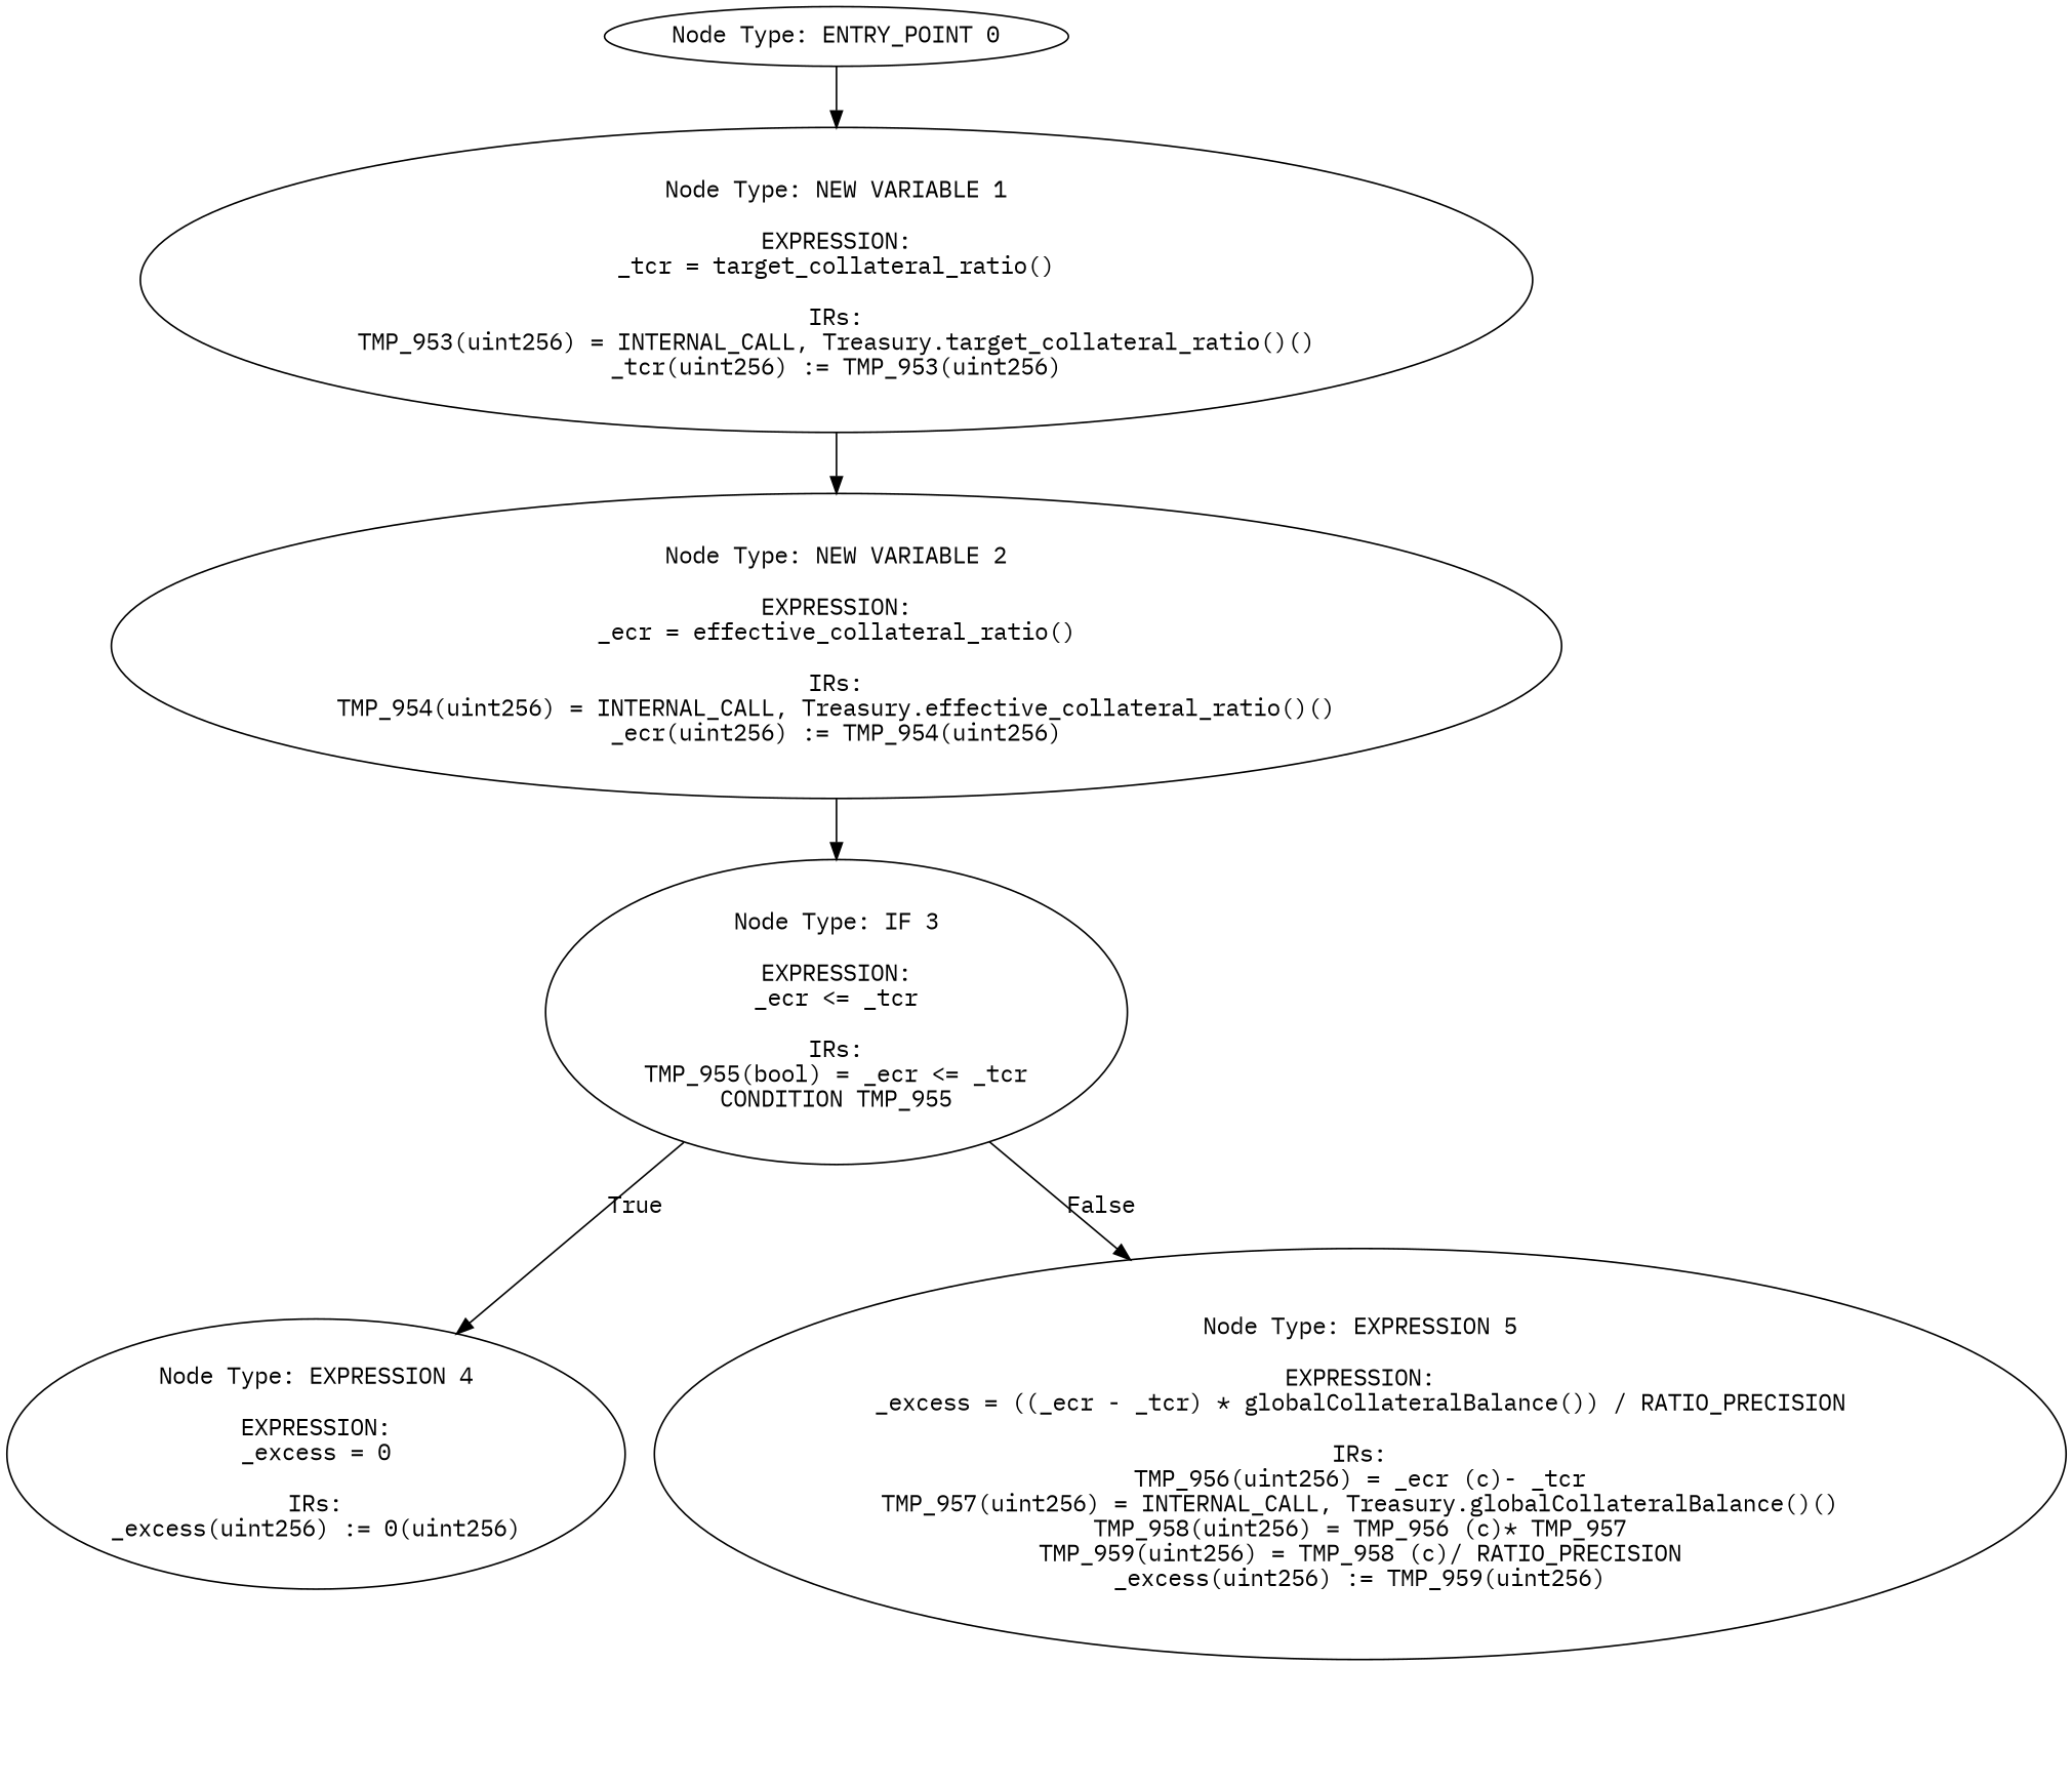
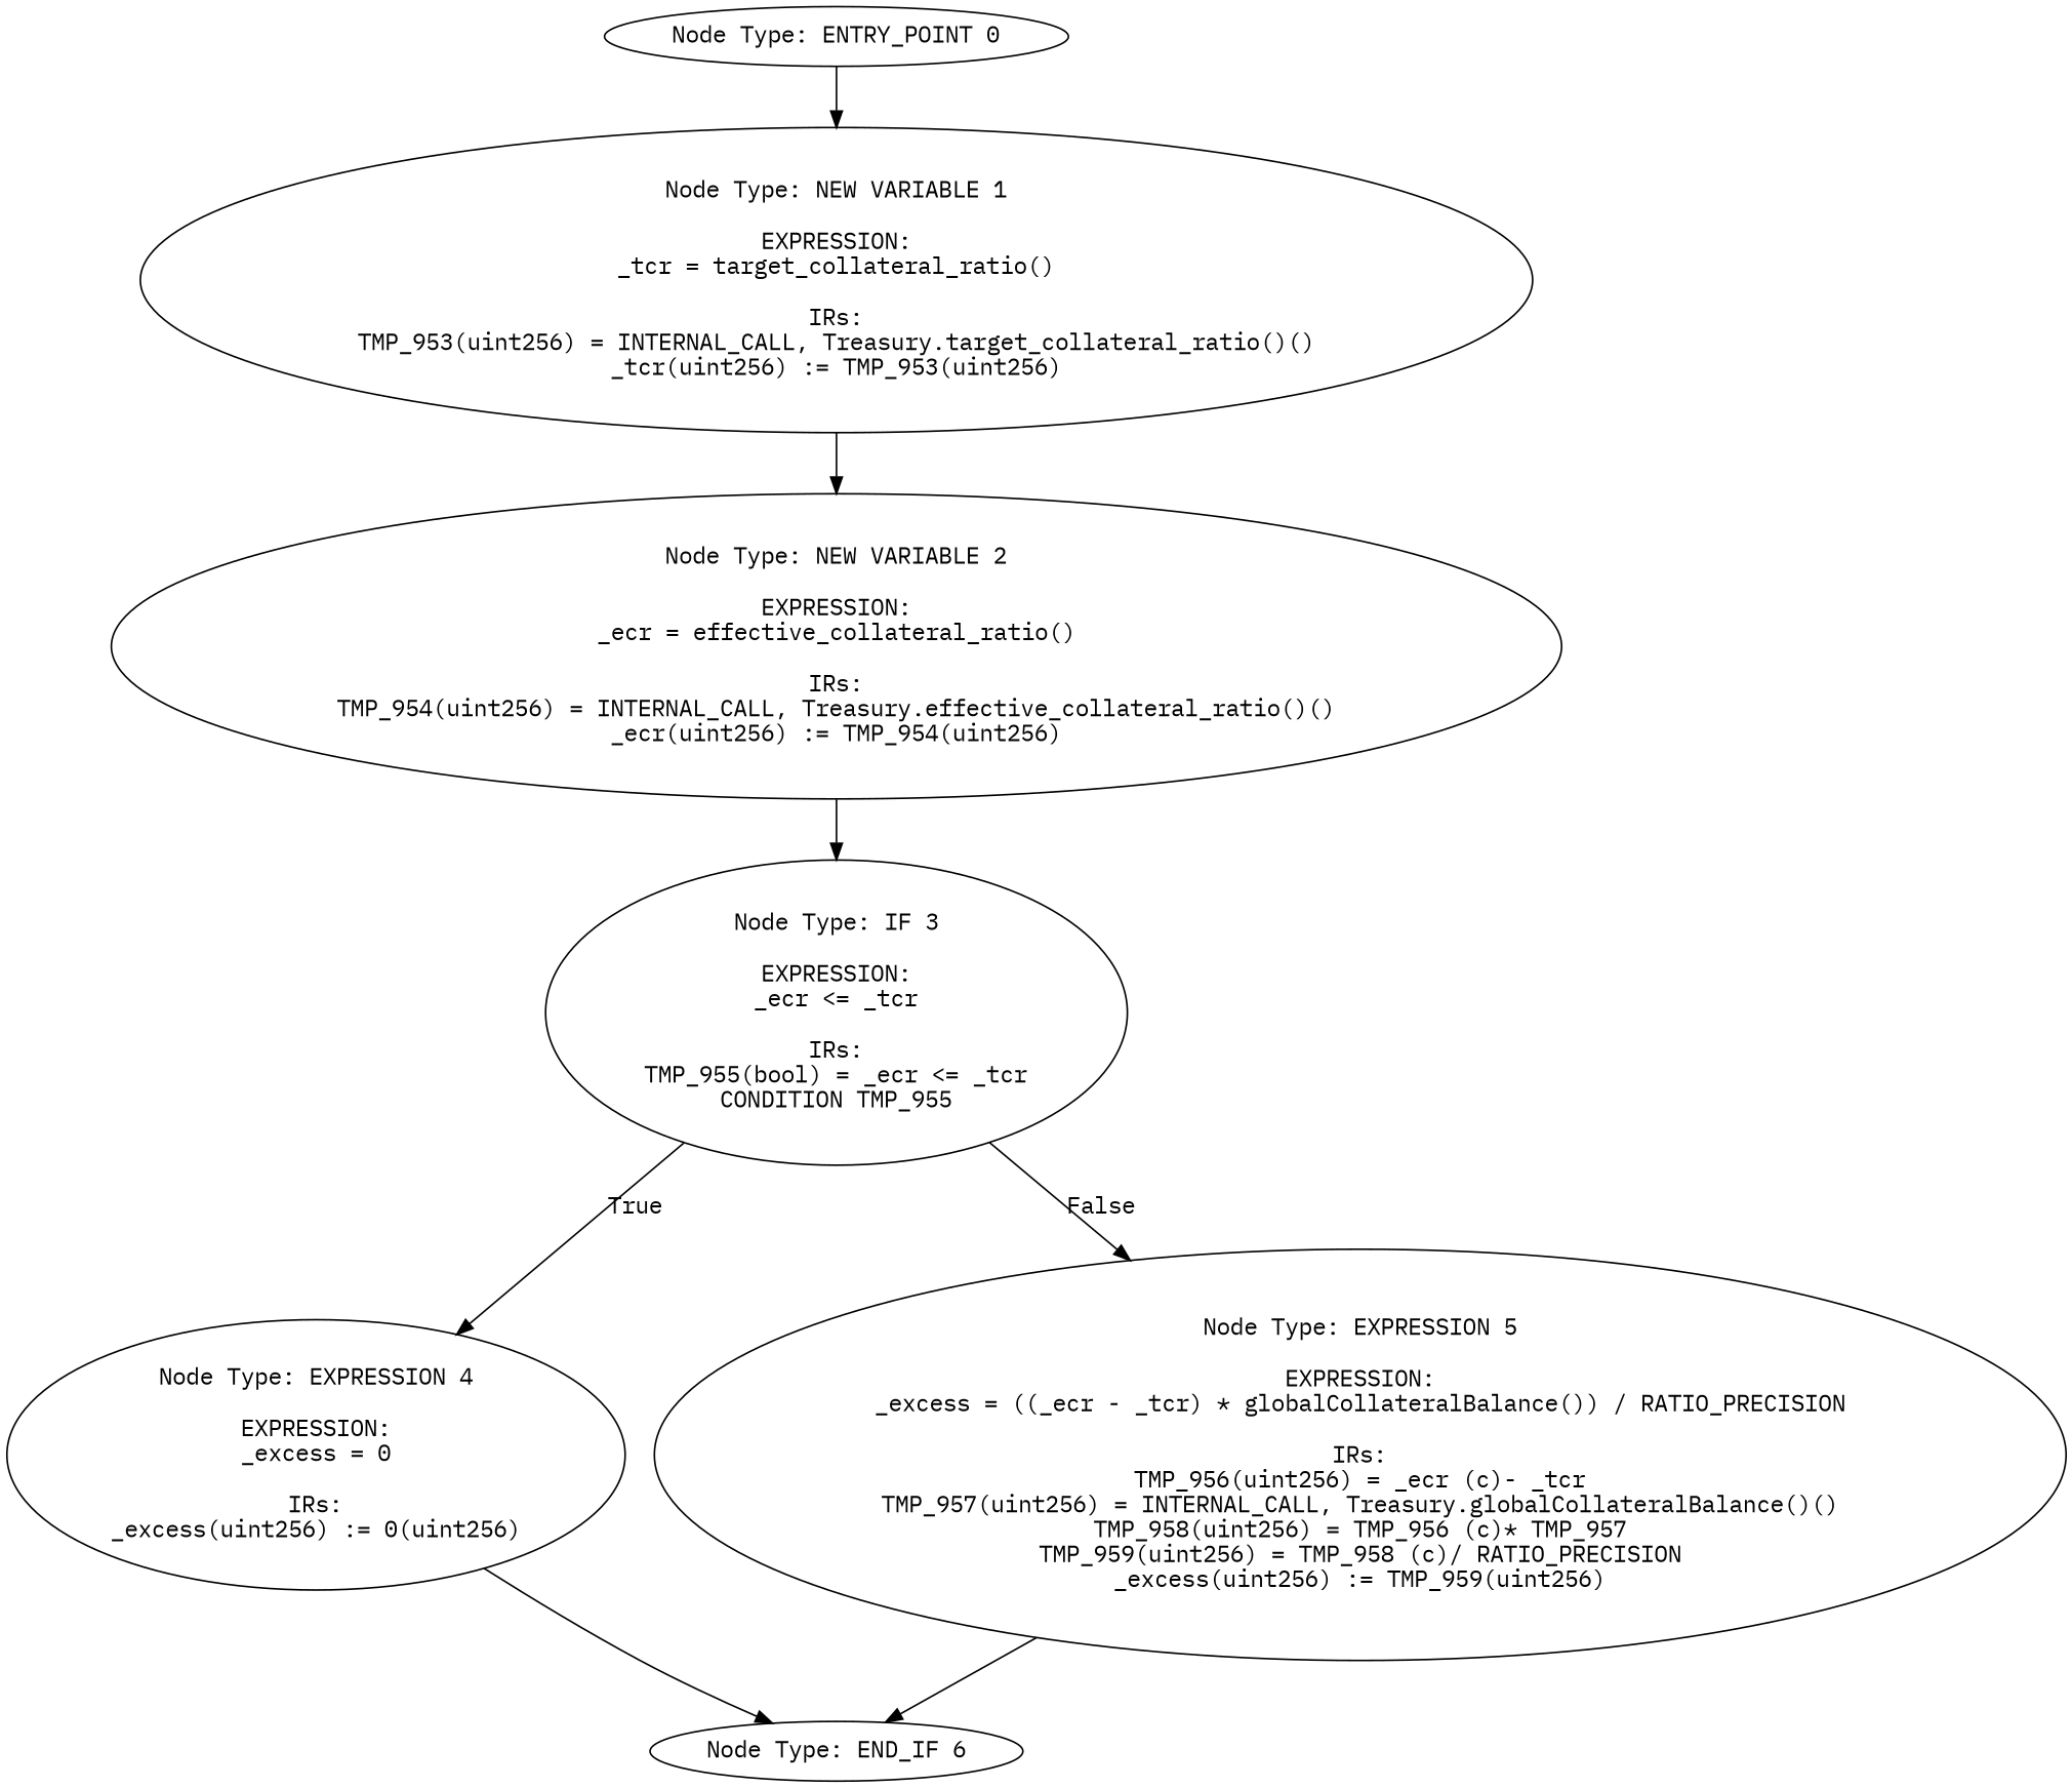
  digraph {
    fontname="IBM Plex Mono"
    node [fontname="IBM Plex Mono"]
    edge [fontname="IBM Plex Mono"]
    n1 [label="Node Type: ENTRY_POINT 0\n"]
    n2 [label="Node Type: NEW VARIABLE 1\n\nEXPRESSION:\n_tcr = target_collateral_ratio()\n\nIRs:\nTMP_953(uint256) = INTERNAL_CALL, Treasury.target_collateral_ratio()()\n_tcr(uint256) := TMP_953(uint256)"]
    n3 [label="Node Type: NEW VARIABLE 2\n\nEXPRESSION:\n_ecr = effective_collateral_ratio()\n\nIRs:\nTMP_954(uint256) = INTERNAL_CALL, Treasury.effective_collateral_ratio()()\n_ecr(uint256) := TMP_954(uint256)"]
    n4 [label="Node Type: IF 3\n\nEXPRESSION:\n_ecr <= _tcr\n\nIRs:\nTMP_955(bool) = _ecr <= _tcr\nCONDITION TMP_955"]
    n5 [label="Node Type: EXPRESSION 4\n\nEXPRESSION:\n_excess = 0\n\nIRs:\n_excess(uint256) := 0(uint256)"]
    n6 [label="Node Type: EXPRESSION 5\n\nEXPRESSION:\n_excess = ((_ecr - _tcr) * globalCollateralBalance()) / RATIO_PRECISION\n\nIRs:\nTMP_956(uint256) = _ecr (c)- _tcr\nTMP_957(uint256) = INTERNAL_CALL, Treasury.globalCollateralBalance()()\nTMP_958(uint256) = TMP_956 (c)* TMP_957\nTMP_959(uint256) = TMP_958 (c)/ RATIO_PRECISION\n_excess(uint256) := TMP_959(uint256)"]
+   n7 [label="Node Type: END_IF 6\n"]
    n1 -> n2
    n2 -> n3
    n3 -> n4
    n4 -> n5 [label=True]
    n4 -> n6 [label=False]
+   n5 -> n7
+   n6 -> n7
  }
